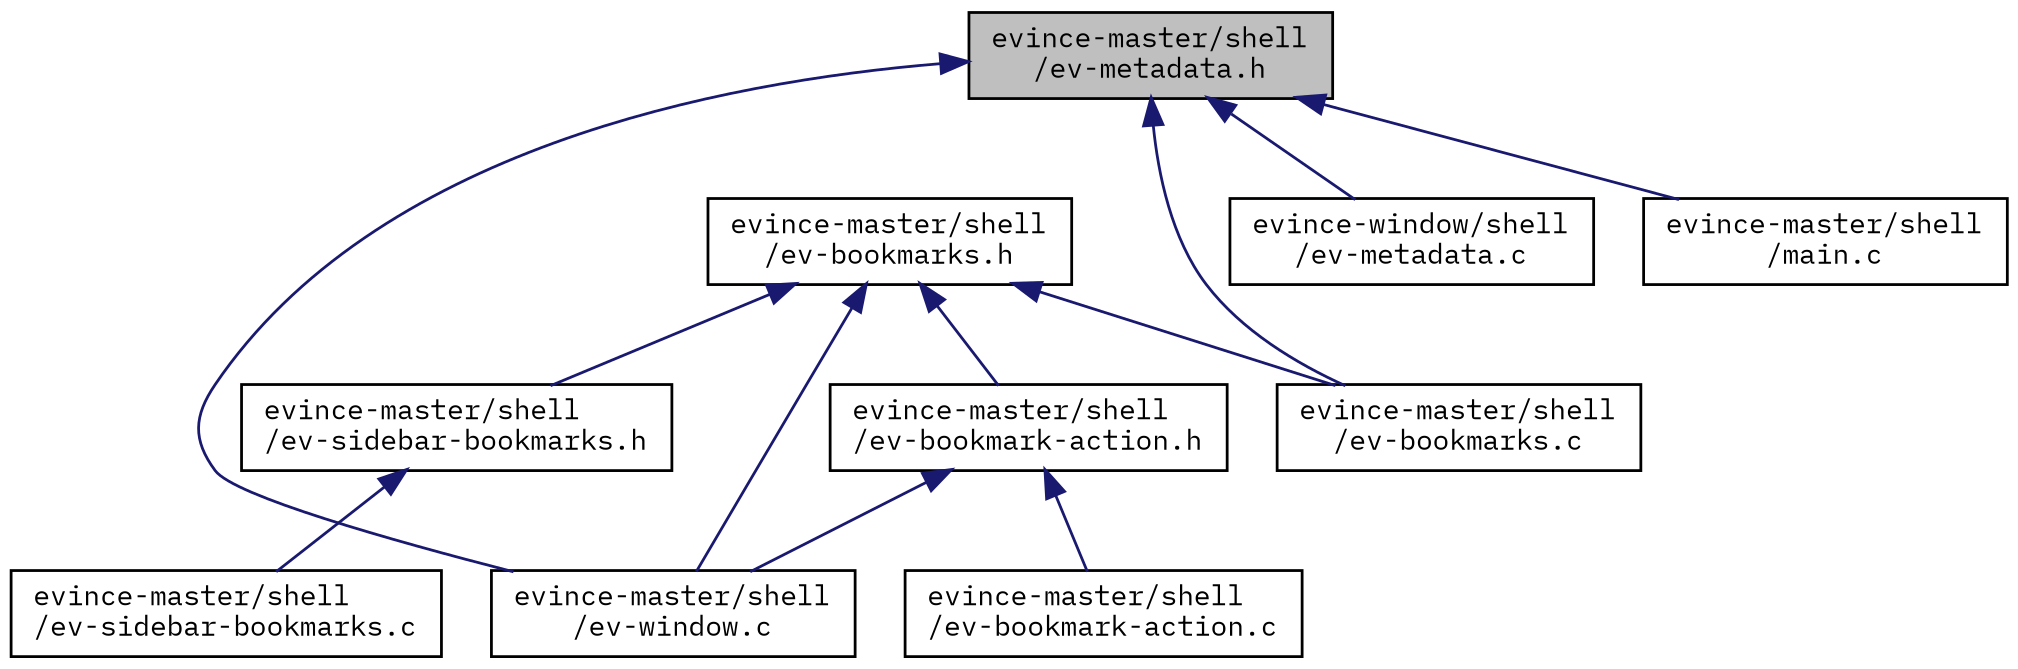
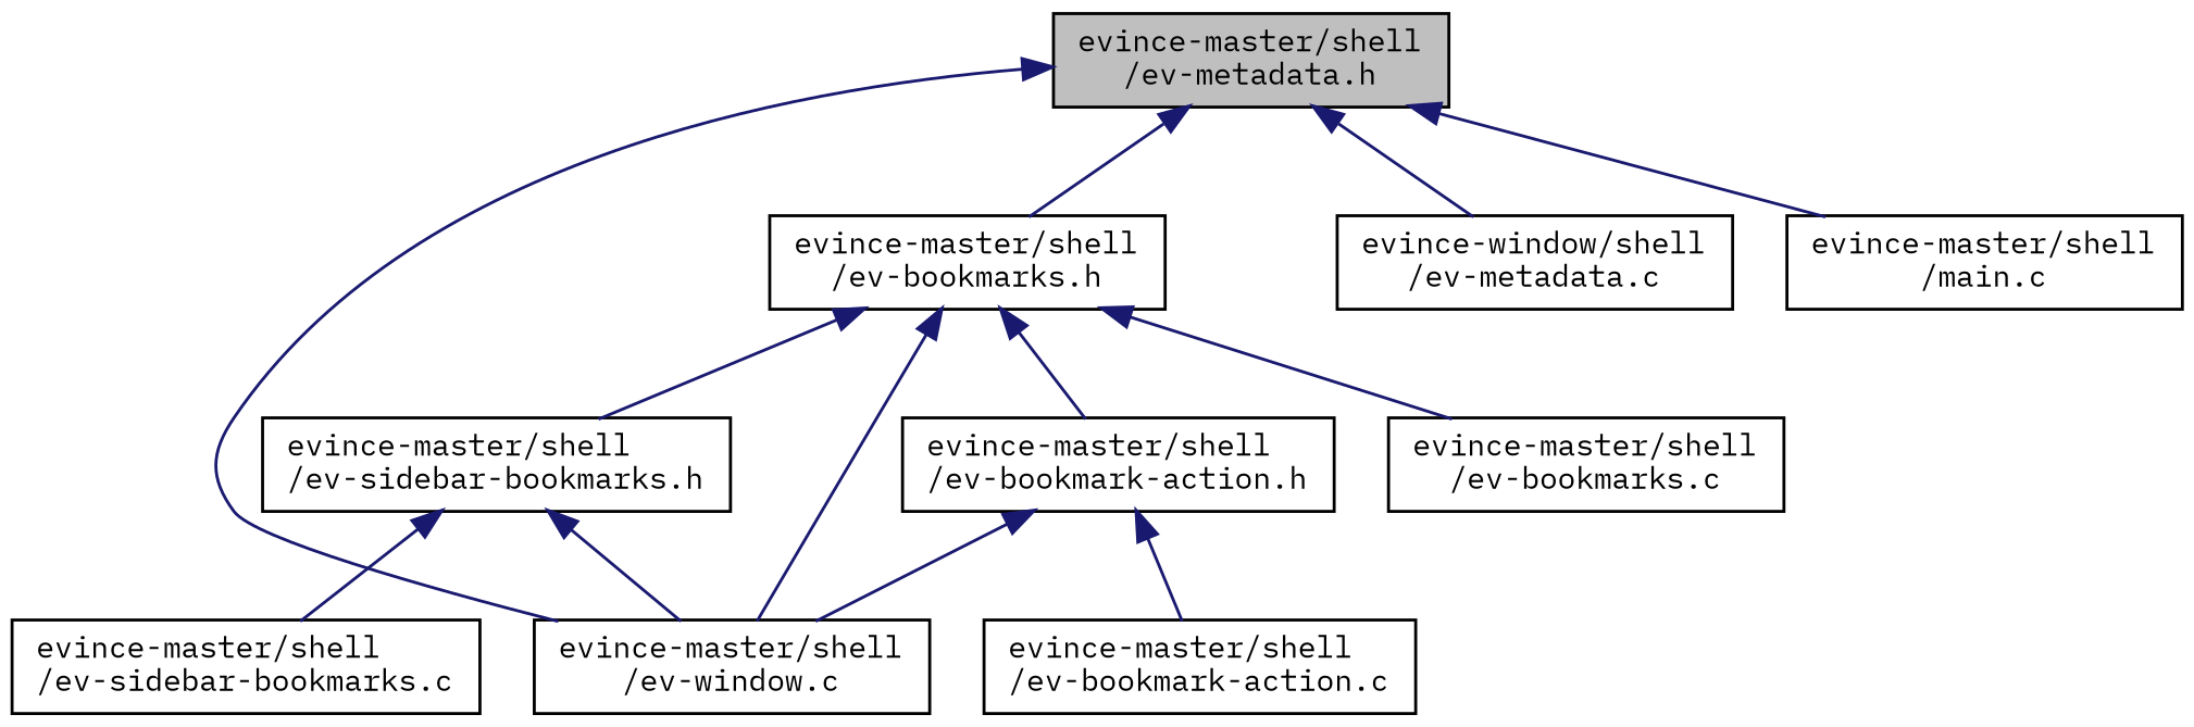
  digraph {
    fontname="IBM Plex Mono"
    node [color=black fillcolor=white fontname="IBM Plex Mono" fontsize=10 shape=record style=filled]
    edge [color=midnightblue dir=back fontname="IBM Plex Mono" fontsize=10 labelfontname=Helvetica labelfontsize=10 style=solid]
    n1 [fillcolor=grey75 fontcolor=black height=0.2 label="evince-master/shell\l/ev-metadata.h" width=0.4]
    n2 [height=0.2 label="evince-master/shell\l/ev-bookmarks.h" width=0.4]
    n3 [height=0.2 label="evince-master/shell\l/ev-window.c" width=0.4]
    n4 [height=0.2 label="evince-window/shell\l/ev-metadata.c" width=0.4]
    n5 [height=0.2 label="evince-master/shell\l/main.c" width=0.4]
    n6 [height=0.2 label="evince-master/shell\l/ev-bookmark-action.h" width=0.4]
    n7 [height=0.2 label="evince-master/shell\l/ev-bookmarks.c" width=0.4]
    n8 [height=0.2 label="evince-master/shell\l/ev-sidebar-bookmarks.h" width=0.4]
    n9 [height=0.2 label="evince-master/shell\l/ev-bookmark-action.c" width=0.4]
    n10 [height=0.2 label="evince-master/shell\l/ev-sidebar-bookmarks.c" width=0.4]
-   n1 -> n7
+   n1 -> n2
    n1 -> n3
    n1 -> n4
    n1 -> n5
    n2 -> n3
    n2 -> n6
    n2 -> n7
    n2 -> n8
    n6 -> n3
    n6 -> n9
+   n8 -> n3
    n8 -> n10
  }
